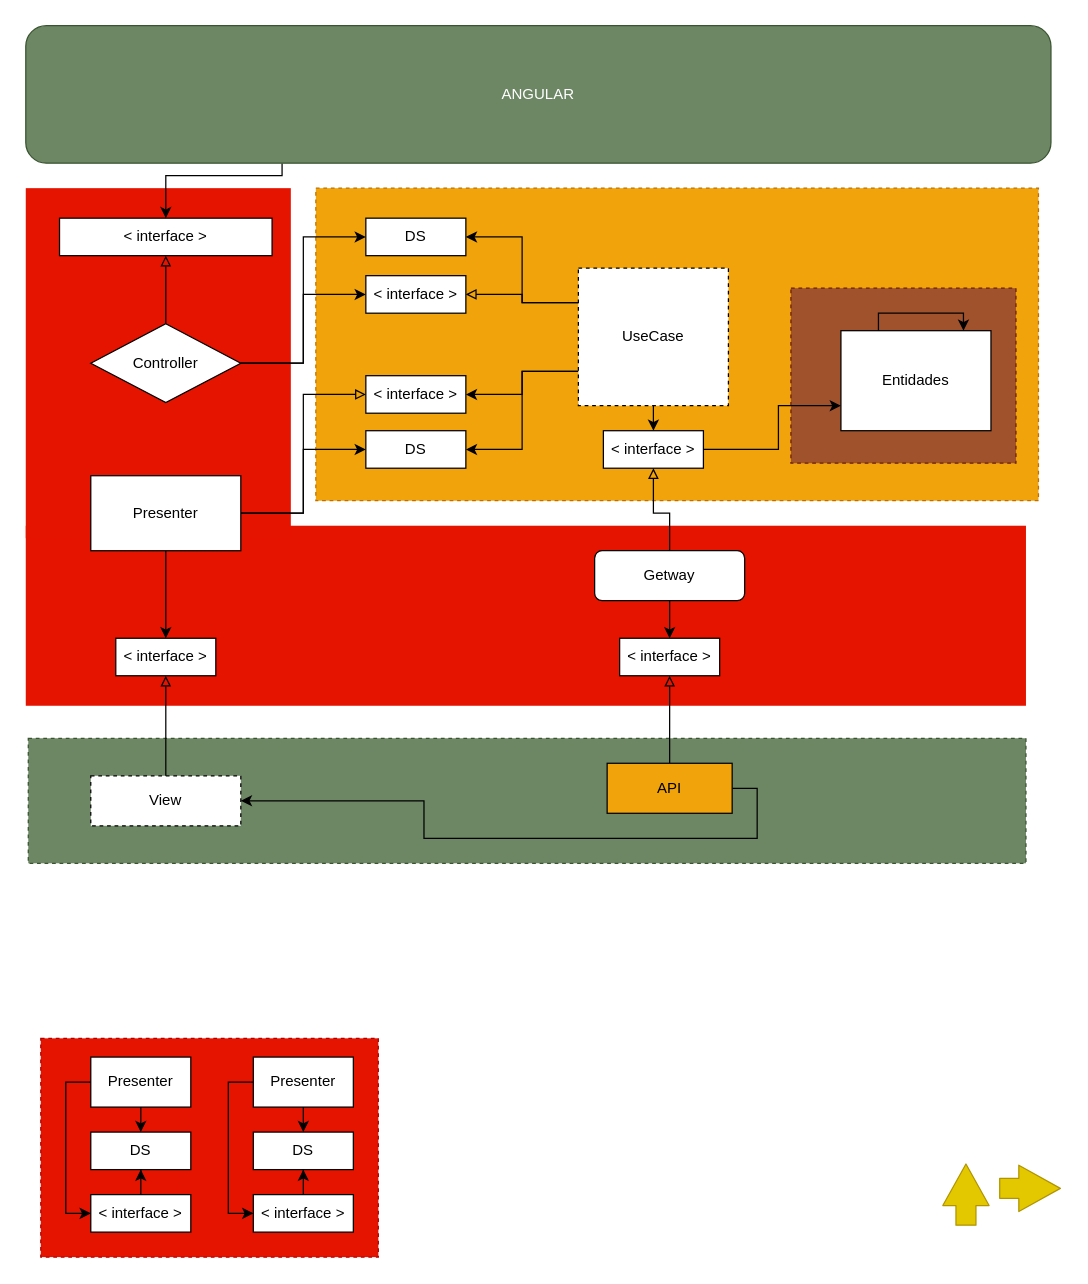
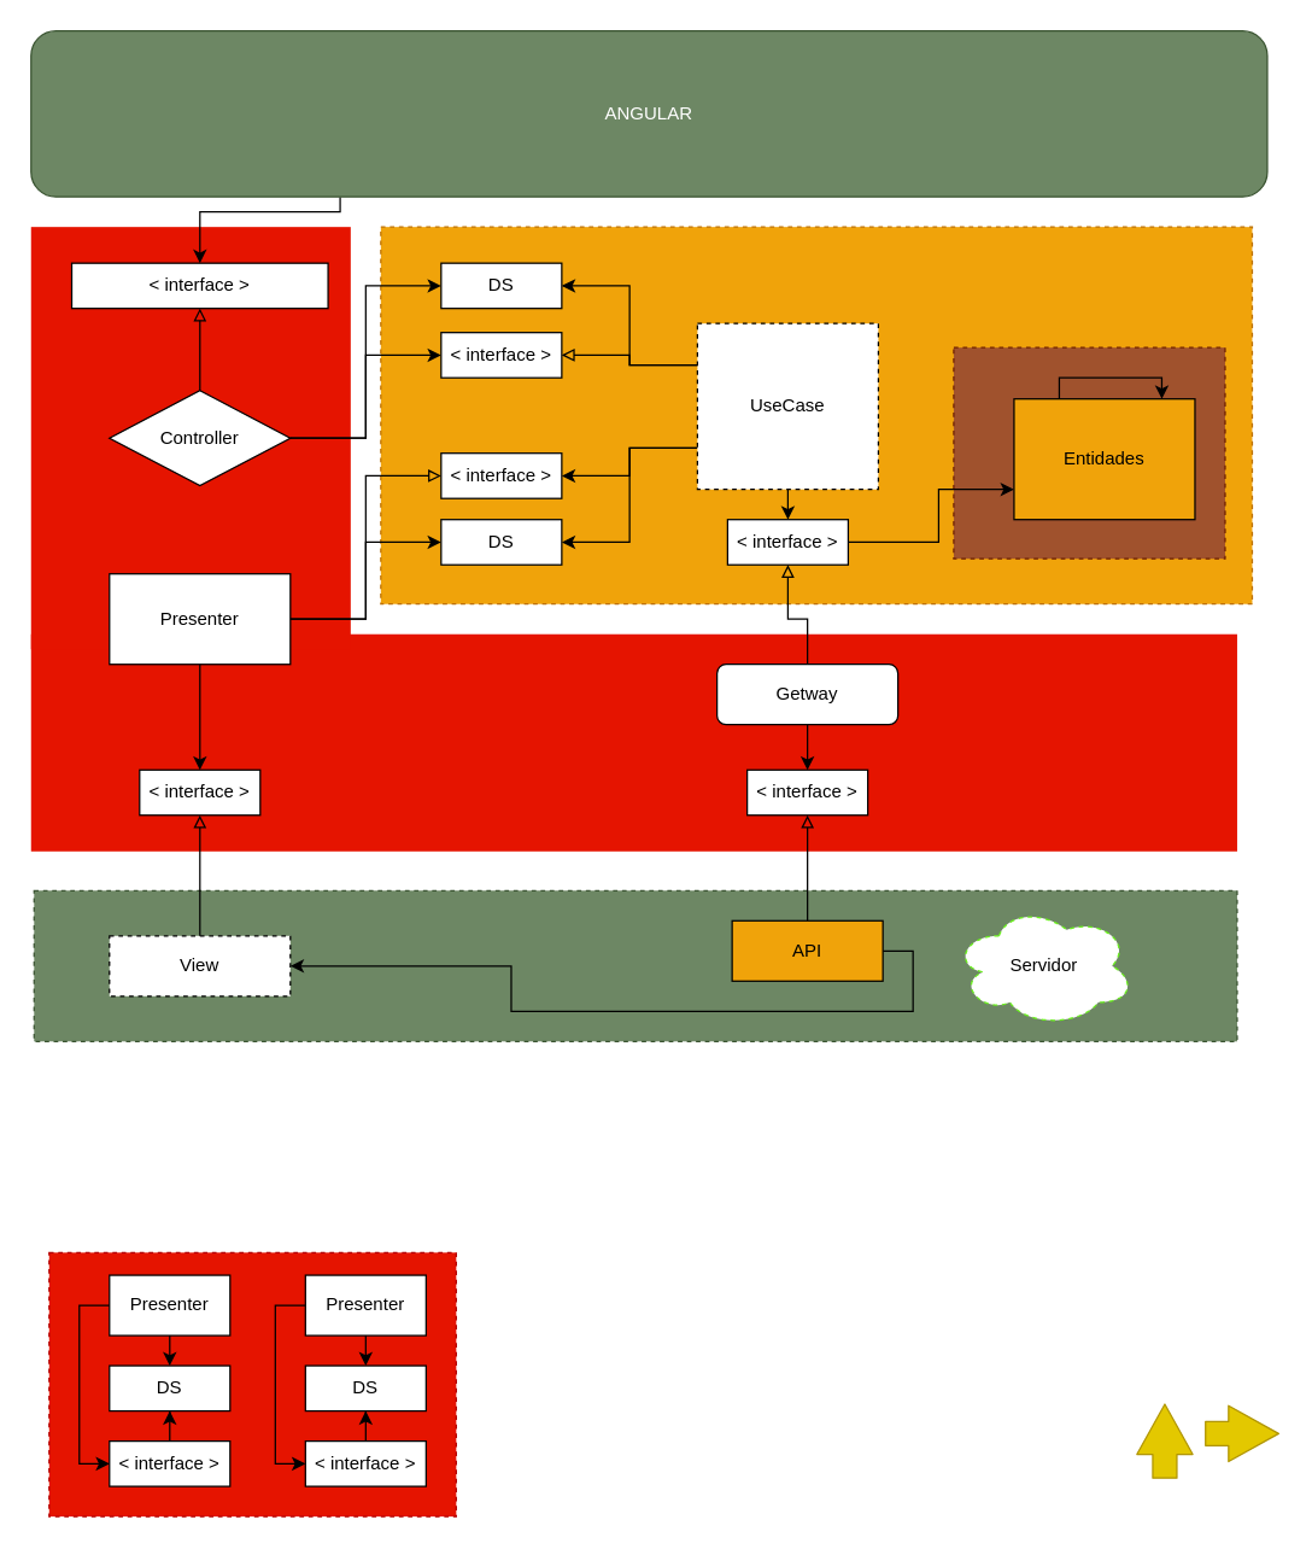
  <mxCell id="0" />
  <mxCell id="1" parent="0" />
  <mxCell id="2" value="" style="rounded=0;whiteSpace=wrap;html=1;fillColor=#6d8764;dashed=1;strokeColor=#3A5431;fontColor=#ffffff;" vertex="1" parent="1"><mxGeometry x="22" y="590" width="798" height="100" as="geometry" /></mxCell>
  <mxCell id="3" value="" style="rounded=0;whiteSpace=wrap;html=1;fillColor=#e51400;dashed=1;fontColor=#ffffff;strokeColor=none;" vertex="1" parent="1"><mxGeometry x="20" y="420" width="800" height="144" as="geometry" /></mxCell>
  <mxCell id="4" value="" style="rounded=0;whiteSpace=wrap;html=1;fillColor=#f0a30a;dashed=1;strokeColor=#BD7000;fontColor=#000000;" vertex="1" parent="1"><mxGeometry x="252" y="150" width="578" height="250" as="geometry" /></mxCell>
  <mxCell id="5" value="" style="rounded=0;whiteSpace=wrap;html=1;fillColor=#e51400;dashed=1;fontColor=#ffffff;strokeColor=none;" vertex="1" parent="1"><mxGeometry x="20" y="150" width="212" height="280" as="geometry" /></mxCell>
  <mxCell id="6" value="" style="rounded=0;whiteSpace=wrap;html=1;fillColor=#a0522d;dashed=1;strokeColor=#6D1F00;fontColor=#ffffff;" vertex="1" parent="1"><mxGeometry x="632" y="230" width="180" height="140" as="geometry" /></mxCell>
  <mxCell id="7" style="edgeStyle=orthogonalEdgeStyle;rounded=0;orthogonalLoop=1;jettySize=auto;html=1;entryX=0;entryY=0.5;entryDx=0;entryDy=0;" edge="1" parent="1" source="10" target="17"><mxGeometry relative="1" as="geometry" /></mxCell>
  <mxCell id="8" style="edgeStyle=orthogonalEdgeStyle;rounded=0;orthogonalLoop=1;jettySize=auto;html=1;exitX=1;exitY=0.5;exitDx=0;exitDy=0;entryX=0;entryY=0.5;entryDx=0;entryDy=0;" edge="1" parent="1" source="10" target="19"><mxGeometry relative="1" as="geometry" /></mxCell>
  <mxCell id="9" style="edgeStyle=orthogonalEdgeStyle;rounded=0;orthogonalLoop=1;jettySize=auto;html=1;exitX=0.5;exitY=0;exitDx=0;exitDy=0;entryX=0.5;entryY=1;entryDx=0;entryDy=0;endArrow=block;endFill=0;strokeWidth=1;fillColor=#ffffff;" edge="1" parent="1" source="10" target="41"><mxGeometry relative="1" as="geometry" /></mxCell>
  <mxCell id="10" value="Controller" style="rhombus;whiteSpace=wrap;html=1;" vertex="1" parent="1"><mxGeometry x="72" y="258.5" width="120" height="63" as="geometry" /></mxCell>
  <mxCell id="11" style="edgeStyle=orthogonalEdgeStyle;rounded=0;orthogonalLoop=1;jettySize=auto;html=1;exitX=0;exitY=0.25;exitDx=0;exitDy=0;entryX=1;entryY=0.5;entryDx=0;entryDy=0;endArrow=block;endFill=0;" edge="1" parent="1" source="16" target="19"><mxGeometry relative="1" as="geometry" /></mxCell>
  <mxCell id="12" style="edgeStyle=orthogonalEdgeStyle;rounded=0;orthogonalLoop=1;jettySize=auto;html=1;exitX=0;exitY=0.75;exitDx=0;exitDy=0;entryX=1;entryY=0.5;entryDx=0;entryDy=0;endArrow=classic;endFill=1;" edge="1" parent="1" source="16" target="20"><mxGeometry relative="1" as="geometry" /></mxCell>
  <mxCell id="13" style="edgeStyle=orthogonalEdgeStyle;rounded=0;orthogonalLoop=1;jettySize=auto;html=1;exitX=0;exitY=0.75;exitDx=0;exitDy=0;entryX=1;entryY=0.5;entryDx=0;entryDy=0;endArrow=classic;endFill=1;" edge="1" parent="1" source="16" target="18"><mxGeometry relative="1" as="geometry" /></mxCell>
  <mxCell id="14" style="edgeStyle=orthogonalEdgeStyle;rounded=0;orthogonalLoop=1;jettySize=auto;html=1;exitX=0;exitY=0.25;exitDx=0;exitDy=0;entryX=1;entryY=0.5;entryDx=0;entryDy=0;endArrow=classic;endFill=1;" edge="1" parent="1" source="16" target="17"><mxGeometry relative="1" as="geometry" /></mxCell>
  <mxCell id="15" style="edgeStyle=orthogonalEdgeStyle;rounded=0;orthogonalLoop=1;jettySize=auto;html=1;exitX=0.5;exitY=1;exitDx=0;exitDy=0;entryX=0.5;entryY=0;entryDx=0;entryDy=0;endArrow=classic;endFill=1;" edge="1" parent="1" source="16" target="27"><mxGeometry relative="1" as="geometry" /></mxCell>
  <mxCell id="16" value="UseCase" style="rounded=0;whiteSpace=wrap;html=1;dashed=1;" vertex="1" parent="1"><mxGeometry x="462" y="214" width="120" height="110" as="geometry" /></mxCell>
  <mxCell id="17" value="DS" style="rounded=0;whiteSpace=wrap;html=1;" vertex="1" parent="1"><mxGeometry x="292" y="174" width="80" height="30" as="geometry" /></mxCell>
  <mxCell id="18" value="DS" style="rounded=0;whiteSpace=wrap;html=1;" vertex="1" parent="1"><mxGeometry x="292" y="344" width="80" height="30" as="geometry" /></mxCell>
  <mxCell id="19" value="&amp;lt; interface&amp;nbsp;&lt;span style=&quot;color: rgba(0 , 0 , 0 , 0) ; font-family: monospace ; font-size: 0px&quot;&gt;%3CmxGraphModel%3E%3Croot%3E%3CmxCell%20id%3D%220%22%2F%3E%3CmxCell%20id%3D%221%22%20parent%3D%220%22%2F%3E%3CmxCell%20id%3D%222%22%20value%3D%22DS%22%20style%3D%22rounded%3D0%3BwhiteSpace%3Dwrap%3Bhtml%3D1%3B%22%20vertex%3D%221%22%20parent%3D%221%22%3E%3CmxGeometry%20x%3D%22280%22%20y%3D%22330%22%20width%3D%2280%22%20height%3D%2230%22%20as%3D%22geometry%22%2F%3E%3C%2FmxCell%3E%3C%2Froot%3E%3C%2FmxGraphModel%3E&amp;nbsp;&lt;/span&gt;&amp;gt;" style="rounded=0;whiteSpace=wrap;html=1;" vertex="1" parent="1"><mxGeometry x="292" y="220" width="80" height="30" as="geometry" /></mxCell>
  <mxCell id="20" value="&amp;lt; interface&amp;nbsp;&lt;span style=&quot;color: rgba(0 , 0 , 0 , 0) ; font-family: monospace ; font-size: 0px&quot;&gt;%3CmxGraphModel%3E%3Croot%3E%3CmxCell%20id%3D%220%22%2F%3E%3CmxCell%20id%3D%221%22%20parent%3D%220%22%2F%3E%3CmxCell%20id%3D%222%22%20value%3D%22DS%22%20style%3D%22rounded%3D0%3BwhiteSpace%3Dwrap%3Bhtml%3D1%3B%22%20vertex%3D%221%22%20parent%3D%221%22%3E%3CmxGeometry%20x%3D%22280%22%20y%3D%22330%22%20width%3D%2280%22%20height%3D%2230%22%20as%3D%22geometry%22%2F%3E%3C%2FmxCell%3E%3C%2Froot%3E%3C%2FmxGraphModel%3E&amp;nbsp;&lt;/span&gt;&amp;gt;" style="rounded=0;whiteSpace=wrap;html=1;" vertex="1" parent="1"><mxGeometry x="292" y="300" width="80" height="30" as="geometry" /></mxCell>
  <mxCell id="21" style="edgeStyle=orthogonalEdgeStyle;rounded=0;orthogonalLoop=1;jettySize=auto;html=1;exitX=1;exitY=0.5;exitDx=0;exitDy=0;endArrow=classic;endFill=1;entryX=0;entryY=0.5;entryDx=0;entryDy=0;" edge="1" parent="1" source="24" target="18"><mxGeometry relative="1" as="geometry"><mxPoint x="252" y="424" as="targetPoint" /></mxGeometry></mxCell>
  <mxCell id="22" style="edgeStyle=orthogonalEdgeStyle;rounded=0;orthogonalLoop=1;jettySize=auto;html=1;exitX=1;exitY=0.5;exitDx=0;exitDy=0;entryX=0;entryY=0.5;entryDx=0;entryDy=0;endArrow=block;endFill=0;" edge="1" parent="1" source="24" target="20"><mxGeometry relative="1" as="geometry" /></mxCell>
  <mxCell id="23" style="edgeStyle=orthogonalEdgeStyle;rounded=0;orthogonalLoop=1;jettySize=auto;html=1;exitX=0.5;exitY=1;exitDx=0;exitDy=0;entryX=0.5;entryY=0;entryDx=0;entryDy=0;endArrow=classic;endFill=1;strokeWidth=1;" edge="1" parent="1" source="24" target="31"><mxGeometry relative="1" as="geometry" /></mxCell>
  <mxCell id="24" value="Presenter" style="rounded=0;whiteSpace=wrap;html=1;" vertex="1" parent="1"><mxGeometry x="72" y="380" width="120" height="60" as="geometry" /></mxCell>
- <mxCell id="25" value="Entidades" style="rounded=0;whiteSpace=wrap;html=1;" vertex="1" parent="1"><mxGeometry x="672" y="264" width="120" height="80" as="geometry" /></mxCell>
+ <mxCell id="25" value="Entidades" style="rounded=0;whiteSpace=wrap;html=1;fillColor=#f0a30a;" vertex="1" parent="1"><mxGeometry x="672" y="264" width="120" height="80" as="geometry" /></mxCell>
  <mxCell id="26" style="edgeStyle=orthogonalEdgeStyle;rounded=0;orthogonalLoop=1;jettySize=auto;html=1;exitX=1;exitY=0.5;exitDx=0;exitDy=0;entryX=0;entryY=0.75;entryDx=0;entryDy=0;endArrow=classic;endFill=1;strokeWidth=1;fillColor=#ffffff;" edge="1" parent="1" source="27" target="25"><mxGeometry relative="1" as="geometry"><Array as="points"><mxPoint x="622" y="359" /><mxPoint x="622" y="324" /></Array></mxGeometry></mxCell>
  <mxCell id="27" value="&amp;lt; interface&amp;nbsp;&lt;span style=&quot;color: rgba(0 , 0 , 0 , 0) ; font-family: monospace ; font-size: 0px&quot;&gt;%3CmxGraphModel%3E%3Croot%3E%3CmxCell%20id%3D%220%22%2F%3E%3CmxCell%20id%3D%221%22%20parent%3D%220%22%2F%3E%3CmxCell%20id%3D%222%22%20value%3D%22DS%22%20style%3D%22rounded%3D0%3BwhiteSpace%3Dwrap%3Bhtml%3D1%3B%22%20vertex%3D%221%22%20parent%3D%221%22%3E%3CmxGeometry%20x%3D%22280%22%20y%3D%22330%22%20width%3D%2280%22%20height%3D%2230%22%20as%3D%22geometry%22%2F%3E%3C%2FmxCell%3E%3C%2Froot%3E%3C%2FmxGraphModel%3E&amp;nbsp;&lt;/span&gt;&amp;gt;" style="rounded=0;whiteSpace=wrap;html=1;" vertex="1" parent="1"><mxGeometry x="482" y="344" width="80" height="30" as="geometry" /></mxCell>
  <mxCell id="28" style="edgeStyle=orthogonalEdgeStyle;rounded=0;orthogonalLoop=1;jettySize=auto;html=1;endArrow=block;endFill=0;strokeWidth=1;fontStyle=0;entryX=0.5;entryY=1;entryDx=0;entryDy=0;exitX=0.5;exitY=0;exitDx=0;exitDy=0;" edge="1" parent="1" source="30" target="35"><mxGeometry relative="1" as="geometry"><mxPoint x="542" y="634" as="sourcePoint" /><mxPoint x="712" y="514" as="targetPoint" /><Array as="points"><mxPoint x="535" y="570" /><mxPoint x="535" y="570" /></Array></mxGeometry></mxCell>
  <mxCell id="29" style="edgeStyle=orthogonalEdgeStyle;rounded=0;orthogonalLoop=1;jettySize=auto;html=1;exitX=1;exitY=0.5;exitDx=0;exitDy=0;endArrow=classic;endFill=1;" edge="1" parent="1" source="30" target="39"><mxGeometry relative="1" as="geometry"><mxPoint x="652" y="640" as="targetPoint" /></mxGeometry></mxCell>
  <mxCell id="30" value="API" style="rounded=0;whiteSpace=wrap;html=1;fillColor=#f0a30a;" vertex="1" parent="1"><mxGeometry x="485" y="610" width="100" height="40" as="geometry" /></mxCell>
  <mxCell id="31" value="&amp;lt; interface&amp;nbsp;&lt;span style=&quot;color: rgba(0 , 0 , 0 , 0) ; font-family: monospace ; font-size: 0px&quot;&gt;%3CmxGraphModel%3E%3Croot%3E%3CmxCell%20id%3D%220%22%2F%3E%3CmxCell%20id%3D%221%22%20parent%3D%220%22%2F%3E%3CmxCell%20id%3D%222%22%20value%3D%22DS%22%20style%3D%22rounded%3D0%3BwhiteSpace%3Dwrap%3Bhtml%3D1%3B%22%20vertex%3D%221%22%20parent%3D%221%22%3E%3CmxGeometry%20x%3D%22280%22%20y%3D%22330%22%20width%3D%2280%22%20height%3D%2230%22%20as%3D%22geometry%22%2F%3E%3C%2FmxCell%3E%3C%2Froot%3E%3C%2FmxGraphModel%3E&amp;nbsp;&lt;/span&gt;&amp;gt;" style="rounded=0;whiteSpace=wrap;html=1;" vertex="1" parent="1"><mxGeometry x="92" y="510" width="80" height="30" as="geometry" /></mxCell>
  <mxCell id="32" style="edgeStyle=orthogonalEdgeStyle;rounded=0;orthogonalLoop=1;jettySize=auto;html=1;exitX=0.5;exitY=0;exitDx=0;exitDy=0;entryX=0.5;entryY=1;entryDx=0;entryDy=0;endArrow=block;endFill=0;strokeWidth=1;" edge="1" parent="1" source="34" target="27"><mxGeometry relative="1" as="geometry"><Array as="points"><mxPoint x="535" y="410" /><mxPoint x="522" y="410" /></Array></mxGeometry></mxCell>
  <mxCell id="33" style="edgeStyle=orthogonalEdgeStyle;rounded=0;orthogonalLoop=1;jettySize=auto;html=1;exitX=0.5;exitY=1;exitDx=0;exitDy=0;entryX=0.5;entryY=0;entryDx=0;entryDy=0;endArrow=classic;endFill=1;strokeWidth=1;" edge="1" parent="1" source="34" target="35"><mxGeometry relative="1" as="geometry"><Array as="points"><mxPoint x="535" y="490" /><mxPoint x="535" y="490" /></Array></mxGeometry></mxCell>
  <mxCell id="34" value="Getway" style="whiteSpace=wrap;html=1;rounded=1;" vertex="1" parent="1"><mxGeometry x="475" y="440" width="120" height="40" as="geometry" /></mxCell>
  <mxCell id="35" value="&amp;lt; interface&amp;nbsp;&lt;span style=&quot;color: rgba(0 , 0 , 0 , 0) ; font-family: monospace ; font-size: 0px&quot;&gt;%3CmxGraphModel%3E%3Croot%3E%3CmxCell%20id%3D%220%22%2F%3E%3CmxCell%20id%3D%221%22%20parent%3D%220%22%2F%3E%3CmxCell%20id%3D%222%22%20value%3D%22DS%22%20style%3D%22rounded%3D0%3BwhiteSpace%3Dwrap%3Bhtml%3D1%3B%22%20vertex%3D%221%22%20parent%3D%221%22%3E%3CmxGeometry%20x%3D%22280%22%20y%3D%22330%22%20width%3D%2280%22%20height%3D%2230%22%20as%3D%22geometry%22%2F%3E%3C%2FmxCell%3E%3C%2Froot%3E%3C%2FmxGraphModel%3E&amp;nbsp;&lt;/span&gt;&amp;gt;" style="rounded=0;whiteSpace=wrap;html=1;" vertex="1" parent="1"><mxGeometry x="495" y="510" width="80" height="30" as="geometry" /></mxCell>
  <mxCell id="36" value="" style="shape=flexArrow;endArrow=classic;html=1;strokeWidth=1;width=16;endSize=10.74;fillColor=#e3c800;strokeColor=#B09500;" edge="1" parent="1"><mxGeometry width="50" height="50" relative="1" as="geometry"><mxPoint x="772" y="980" as="sourcePoint" /><mxPoint x="772" y="930" as="targetPoint" /></mxGeometry></mxCell>
  <mxCell id="37" value="" style="shape=flexArrow;endArrow=classic;html=1;strokeWidth=1;width=16;endSize=10.74;fillColor=#e3c800;strokeColor=#B09500;" edge="1" parent="1"><mxGeometry width="50" height="50" relative="1" as="geometry"><mxPoint x="798.5" y="950" as="sourcePoint" /><mxPoint x="848" y="950" as="targetPoint" /></mxGeometry></mxCell>
  <mxCell id="38" value="" style="shape=flexArrow;endArrow=classic;html=1;strokeWidth=1;width=16;endSize=10.74;fillColor=#e3c800;strokeColor=#B09500;" edge="1" parent="1" target="4"><mxGeometry width="50" height="50" relative="1" as="geometry"><mxPoint x="252" y="304" as="sourcePoint" /><mxPoint x="252" y="254" as="targetPoint" /></mxGeometry></mxCell>
  <mxCell id="39" value="View" style="rounded=0;whiteSpace=wrap;html=1;dashed=1;" vertex="1" parent="1"><mxGeometry x="72" y="620" width="120" height="40" as="geometry" /></mxCell>
  <mxCell id="40" style="edgeStyle=orthogonalEdgeStyle;rounded=0;orthogonalLoop=1;jettySize=auto;html=1;exitX=0.5;exitY=0;exitDx=0;exitDy=0;entryX=0.5;entryY=1;entryDx=0;entryDy=0;endArrow=block;endFill=0;strokeWidth=1;" edge="1" parent="1" source="39" target="31"><mxGeometry relative="1" as="geometry"><mxPoint x="102" y="589" as="targetPoint" /></mxGeometry></mxCell>
  <mxCell id="41" value="&amp;lt; interface&amp;nbsp;&lt;span style=&quot;color: rgba(0 , 0 , 0 , 0) ; font-family: monospace ; font-size: 0px&quot;&gt;%3CmxGraphModel%3E%3Croot%3E%3CmxCell%20id%3D%220%22%2F%3E%3CmxCell%20id%3D%221%22%20parent%3D%220%22%2F%3E%3CmxCell%20id%3D%222%22%20value%3D%22DS%22%20style%3D%22rounded%3D0%3BwhiteSpace%3Dwrap%3Bhtml%3D1%3B%22%20vertex%3D%221%22%20parent%3D%221%22%3E%3CmxGeometry%20x%3D%22280%22%20y%3D%22330%22%20width%3D%2280%22%20height%3D%2230%22%20as%3D%22geometry%22%2F%3E%3C%2FmxCell%3E%3C%2Froot%3E%3C%2FmxGraphModel%3E&amp;nbsp;&lt;/span&gt;&amp;gt;" style="rounded=0;whiteSpace=wrap;html=1;" vertex="1" parent="1"><mxGeometry x="47" y="174" width="170" height="30" as="geometry" /></mxCell>
  <mxCell id="42" style="edgeStyle=orthogonalEdgeStyle;rounded=0;orthogonalLoop=1;jettySize=auto;html=1;exitX=0.25;exitY=1;exitDx=0;exitDy=0;endArrow=classic;endFill=1;strokeWidth=1;fillColor=#ffffff;entryX=0.5;entryY=0;entryDx=0;entryDy=0;" edge="1" parent="1" source="43" target="41"><mxGeometry relative="1" as="geometry"><mxPoint x="110" y="140" as="targetPoint" /><Array as="points"><mxPoint x="225" y="140" /><mxPoint x="132" y="140" /></Array></mxGeometry></mxCell>
  <mxCell id="43" value="ANGULAR" style="whiteSpace=wrap;html=1;fillColor=#6d8764;strokeColor=#3A5431;fontColor=#ffffff;rounded=1;" vertex="1" parent="1"><mxGeometry x="20" y="20" width="820" height="110" as="geometry" /></mxCell>
  <mxCell id="44" value="" style="rounded=0;whiteSpace=wrap;html=1;fillColor=#e51400;dashed=1;strokeColor=#B20000;fontColor=#ffffff;" vertex="1" parent="1"><mxGeometry x="32" y="830" width="270" height="175" as="geometry" /></mxCell>
  <mxCell id="45" value="Presenter" style="rounded=0;whiteSpace=wrap;html=1;" vertex="1" parent="1"><mxGeometry x="72" y="845" width="80" height="40" as="geometry" /></mxCell>
  <mxCell id="46" value="DS" style="rounded=0;whiteSpace=wrap;html=1;" vertex="1" parent="1"><mxGeometry x="72" y="905" width="80" height="30" as="geometry" /></mxCell>
  <mxCell id="47" style="edgeStyle=orthogonalEdgeStyle;rounded=0;orthogonalLoop=1;jettySize=auto;html=1;exitX=0.5;exitY=1;exitDx=0;exitDy=0;entryX=0.5;entryY=0;entryDx=0;entryDy=0;endArrow=classic;endFill=1;strokeWidth=1;" edge="1" parent="1" source="45" target="46"><mxGeometry relative="1" as="geometry" /></mxCell>
  <mxCell id="48" style="edgeStyle=orthogonalEdgeStyle;rounded=0;orthogonalLoop=1;jettySize=auto;html=1;endArrow=classic;endFill=1;strokeWidth=1;" edge="1" parent="1" source="49" target="46"><mxGeometry relative="1" as="geometry"><mxPoint x="80" y="446" as="sourcePoint" /></mxGeometry></mxCell>
  <mxCell id="49" value="&amp;lt; interface&amp;nbsp;&lt;span style=&quot;color: rgba(0 , 0 , 0 , 0) ; font-family: monospace ; font-size: 0px&quot;&gt;%3CmxGraphModel%3E%3Croot%3E%3CmxCell%20id%3D%220%22%2F%3E%3CmxCell%20id%3D%221%22%20parent%3D%220%22%2F%3E%3CmxCell%20id%3D%222%22%20value%3D%22DS%22%20style%3D%22rounded%3D0%3BwhiteSpace%3Dwrap%3Bhtml%3D1%3B%22%20vertex%3D%221%22%20parent%3D%221%22%3E%3CmxGeometry%20x%3D%22280%22%20y%3D%22330%22%20width%3D%2280%22%20height%3D%2230%22%20as%3D%22geometry%22%2F%3E%3C%2FmxCell%3E%3C%2Froot%3E%3C%2FmxGraphModel%3E&amp;nbsp;&lt;/span&gt;&amp;gt;" style="rounded=0;whiteSpace=wrap;html=1;" vertex="1" parent="1"><mxGeometry x="72" y="955" width="80" height="30" as="geometry" /></mxCell>
  <mxCell id="50" style="edgeStyle=orthogonalEdgeStyle;rounded=0;orthogonalLoop=1;jettySize=auto;html=1;exitX=0;exitY=0.5;exitDx=0;exitDy=0;entryX=0;entryY=0.5;entryDx=0;entryDy=0;endArrow=classic;endFill=1;strokeWidth=1;" edge="1" parent="1" source="45" target="49"><mxGeometry relative="1" as="geometry" /></mxCell>
  <mxCell id="51" value="Presenter" style="rounded=0;whiteSpace=wrap;html=1;" vertex="1" parent="1"><mxGeometry x="202" y="845" width="80" height="40" as="geometry" /></mxCell>
  <mxCell id="52" value="DS" style="rounded=0;whiteSpace=wrap;html=1;" vertex="1" parent="1"><mxGeometry x="202" y="905" width="80" height="30" as="geometry" /></mxCell>
  <mxCell id="53" style="edgeStyle=orthogonalEdgeStyle;rounded=0;orthogonalLoop=1;jettySize=auto;html=1;exitX=0.5;exitY=1;exitDx=0;exitDy=0;entryX=0.5;entryY=0;entryDx=0;entryDy=0;endArrow=classic;endFill=1;strokeWidth=1;" edge="1" parent="1" source="51" target="52"><mxGeometry relative="1" as="geometry" /></mxCell>
  <mxCell id="54" style="edgeStyle=orthogonalEdgeStyle;rounded=0;orthogonalLoop=1;jettySize=auto;html=1;endArrow=classic;endFill=1;strokeWidth=1;" edge="1" parent="1" source="55" target="52"><mxGeometry relative="1" as="geometry"><mxPoint x="210" y="446" as="sourcePoint" /></mxGeometry></mxCell>
  <mxCell id="55" value="&amp;lt; interface&amp;nbsp;&lt;span style=&quot;color: rgba(0 , 0 , 0 , 0) ; font-family: monospace ; font-size: 0px&quot;&gt;%3CmxGraphModel%3E%3Croot%3E%3CmxCell%20id%3D%220%22%2F%3E%3CmxCell%20id%3D%221%22%20parent%3D%220%22%2F%3E%3CmxCell%20id%3D%222%22%20value%3D%22DS%22%20style%3D%22rounded%3D0%3BwhiteSpace%3Dwrap%3Bhtml%3D1%3B%22%20vertex%3D%221%22%20parent%3D%221%22%3E%3CmxGeometry%20x%3D%22280%22%20y%3D%22330%22%20width%3D%2280%22%20height%3D%2230%22%20as%3D%22geometry%22%2F%3E%3C%2FmxCell%3E%3C%2Froot%3E%3C%2FmxGraphModel%3E&amp;nbsp;&lt;/span&gt;&amp;gt;" style="rounded=0;whiteSpace=wrap;html=1;" vertex="1" parent="1"><mxGeometry x="202" y="955" width="80" height="30" as="geometry" /></mxCell>
  <mxCell id="56" style="edgeStyle=orthogonalEdgeStyle;rounded=0;orthogonalLoop=1;jettySize=auto;html=1;exitX=0;exitY=0.5;exitDx=0;exitDy=0;entryX=0;entryY=0.5;entryDx=0;entryDy=0;endArrow=classic;endFill=1;strokeWidth=1;" edge="1" parent="1" source="51" target="55"><mxGeometry relative="1" as="geometry" /></mxCell>
  <mxCell id="57" style="edgeStyle=orthogonalEdgeStyle;rounded=0;orthogonalLoop=1;jettySize=auto;html=1;exitX=0.25;exitY=0;exitDx=0;exitDy=0;endArrow=classic;endFill=1;strokeWidth=1;fillColor=#ffffff;" edge="1" parent="1" source="25"><mxGeometry relative="1" as="geometry"><mxPoint x="770" y="264" as="targetPoint" /><Array as="points"><mxPoint x="702" y="250" /><mxPoint x="770" y="250" /></Array></mxGeometry></mxCell>
+ <mxCell id="58" value="Servidor" style="ellipse;shape=cloud;whiteSpace=wrap;html=1;dashed=1;strokeColor=#6AF01D;" vertex="1" parent="1"><mxGeometry x="632" y="600" width="120" height="80" as="geometry" /></mxCell>
